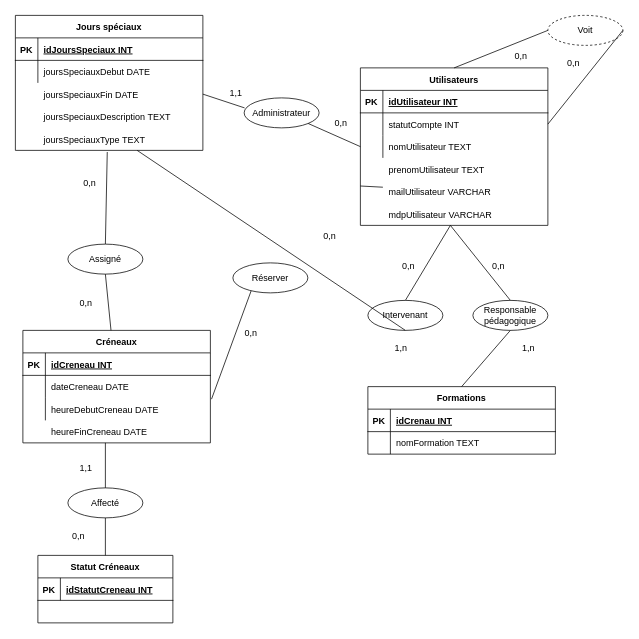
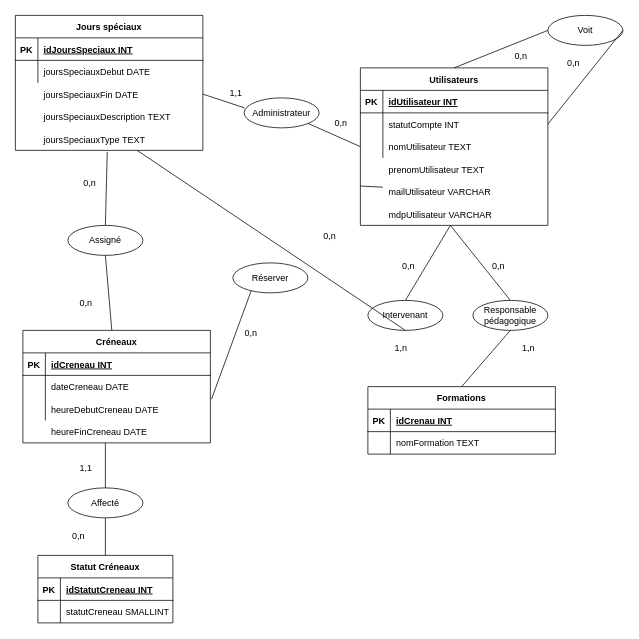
  <mxCell id="0" />
  <mxCell id="1" parent="0" />
  <mxCell id="2" value="Formations" style="shape=table;startSize=30;container=1;collapsible=1;childLayout=tableLayout;fixedRows=1;rowLines=0;fontStyle=1;align=center;resizeLast=1;" parent="1" vertex="1"><mxGeometry x="490" y="515" width="250" height="90" as="geometry" /></mxCell>
  <mxCell id="3" value="" style="shape=partialRectangle;collapsible=0;dropTarget=0;pointerEvents=0;fillColor=none;points=[[0,0.5],[1,0.5]];portConstraint=eastwest;top=0;left=0;right=0;bottom=1;" parent="2" vertex="1"><mxGeometry y="30" width="250" height="30" as="geometry" /></mxCell>
  <mxCell id="4" value="PK" style="shape=partialRectangle;overflow=hidden;connectable=0;fillColor=none;top=0;left=0;bottom=0;right=0;fontStyle=1;" parent="3" vertex="1"><mxGeometry width="30" height="30" as="geometry"><mxRectangle width="30" height="30" as="alternateBounds" /></mxGeometry></mxCell>
  <mxCell id="5" value="idCrenau INT" style="shape=partialRectangle;overflow=hidden;connectable=0;fillColor=none;top=0;left=0;bottom=0;right=0;align=left;spacingLeft=6;fontStyle=5;" parent="3" vertex="1"><mxGeometry x="30" width="220" height="30" as="geometry"><mxRectangle width="220" height="30" as="alternateBounds" /></mxGeometry></mxCell>
  <mxCell id="6" value="" style="shape=partialRectangle;collapsible=0;dropTarget=0;pointerEvents=0;fillColor=none;points=[[0,0.5],[1,0.5]];portConstraint=eastwest;top=0;left=0;right=0;bottom=0;" parent="2" vertex="1"><mxGeometry y="60" width="250" height="30" as="geometry" /></mxCell>
  <mxCell id="7" value="" style="shape=partialRectangle;overflow=hidden;connectable=0;fillColor=none;top=0;left=0;bottom=0;right=0;" parent="6" vertex="1"><mxGeometry width="30" height="30" as="geometry"><mxRectangle width="30" height="30" as="alternateBounds" /></mxGeometry></mxCell>
  <mxCell id="8" value="nomFormation TEXT" style="shape=partialRectangle;overflow=hidden;connectable=0;fillColor=none;top=0;left=0;bottom=0;right=0;align=left;spacingLeft=6;" parent="6" vertex="1"><mxGeometry x="30" width="220" height="30" as="geometry"><mxRectangle width="220" height="30" as="alternateBounds" /></mxGeometry></mxCell>
  <mxCell id="9" value="" style="group" parent="1" vertex="1" connectable="0"><mxGeometry x="30" y="440" width="250" height="210" as="geometry" /></mxCell>
  <mxCell id="10" value="Créneaux" style="shape=table;startSize=30;container=1;collapsible=1;childLayout=tableLayout;fixedRows=1;rowLines=0;fontStyle=1;align=center;resizeLast=1;" parent="9" vertex="1"><mxGeometry width="250" height="150" as="geometry" /></mxCell>
  <mxCell id="11" value="" style="shape=partialRectangle;collapsible=0;dropTarget=0;pointerEvents=0;fillColor=none;points=[[0,0.5],[1,0.5]];portConstraint=eastwest;top=0;left=0;right=0;bottom=1;" parent="10" vertex="1"><mxGeometry y="30" width="250" height="30" as="geometry" /></mxCell>
  <mxCell id="12" value="PK" style="shape=partialRectangle;overflow=hidden;connectable=0;fillColor=none;top=0;left=0;bottom=0;right=0;fontStyle=1;" parent="11" vertex="1"><mxGeometry width="30" height="30" as="geometry"><mxRectangle width="30" height="30" as="alternateBounds" /></mxGeometry></mxCell>
  <mxCell id="13" value="idCreneau INT" style="shape=partialRectangle;overflow=hidden;connectable=0;fillColor=none;top=0;left=0;bottom=0;right=0;align=left;spacingLeft=6;fontStyle=5;" parent="11" vertex="1"><mxGeometry x="30" width="220" height="30" as="geometry"><mxRectangle width="220" height="30" as="alternateBounds" /></mxGeometry></mxCell>
  <mxCell id="14" value="" style="shape=partialRectangle;collapsible=0;dropTarget=0;pointerEvents=0;fillColor=none;points=[[0,0.5],[1,0.5]];portConstraint=eastwest;top=0;left=0;right=0;bottom=0;" parent="10" vertex="1"><mxGeometry y="60" width="250" height="30" as="geometry" /></mxCell>
  <mxCell id="15" value="" style="shape=partialRectangle;overflow=hidden;connectable=0;fillColor=none;top=0;left=0;bottom=0;right=0;" parent="14" vertex="1"><mxGeometry width="30" height="30" as="geometry"><mxRectangle width="30" height="30" as="alternateBounds" /></mxGeometry></mxCell>
  <mxCell id="16" value="dateCreneau DATE" style="shape=partialRectangle;overflow=hidden;connectable=0;fillColor=none;top=0;left=0;bottom=0;right=0;align=left;spacingLeft=6;" parent="14" vertex="1"><mxGeometry x="30" width="220" height="30" as="geometry"><mxRectangle width="220" height="30" as="alternateBounds" /></mxGeometry></mxCell>
  <mxCell id="17" value="" style="shape=partialRectangle;collapsible=0;dropTarget=0;pointerEvents=0;fillColor=none;points=[[0,0.5],[1,0.5]];portConstraint=eastwest;top=0;left=0;right=0;bottom=0;" parent="10" vertex="1"><mxGeometry y="90" width="250" height="30" as="geometry" /></mxCell>
  <mxCell id="18" value="" style="shape=partialRectangle;overflow=hidden;connectable=0;fillColor=none;top=0;left=0;bottom=0;right=0;" parent="17" vertex="1"><mxGeometry width="30" height="30" as="geometry"><mxRectangle width="30" height="30" as="alternateBounds" /></mxGeometry></mxCell>
  <mxCell id="19" value="heureDebutCreneau DATE" style="shape=partialRectangle;overflow=hidden;connectable=0;fillColor=none;top=0;left=0;bottom=0;right=0;align=left;spacingLeft=6;" parent="17" vertex="1"><mxGeometry x="30" width="220" height="30" as="geometry"><mxRectangle width="220" height="30" as="alternateBounds" /></mxGeometry></mxCell>
  <mxCell id="20" value="heureFinCreneau DATE" style="shape=partialRectangle;overflow=hidden;connectable=0;fillColor=none;top=0;left=0;bottom=0;right=0;align=left;spacingLeft=6;" parent="9" vertex="1"><mxGeometry x="30" y="120" width="220" height="30" as="geometry"><mxRectangle width="220" height="30" as="alternateBounds" /></mxGeometry></mxCell>
  <mxCell id="21" value="1,1" style="text;strokeColor=none;fillColor=none;spacingLeft=4;spacingRight=4;overflow=hidden;rotatable=0;points=[[0,0.5],[1,0.5]];portConstraint=eastwest;fontSize=12;" parent="9" vertex="1"><mxGeometry x="70" y="170" width="40" height="30" as="geometry" /></mxCell>
  <mxCell id="22" value="" style="group" parent="1" vertex="1" connectable="0"><mxGeometry x="480" y="90" width="250" height="210" as="geometry" /></mxCell>
  <mxCell id="23" value="Utilisateurs" style="shape=table;startSize=30;container=1;collapsible=1;childLayout=tableLayout;fixedRows=1;rowLines=0;fontStyle=1;align=center;resizeLast=1;" parent="22" vertex="1"><mxGeometry width="250" height="210" as="geometry" /></mxCell>
  <mxCell id="24" value="" style="shape=partialRectangle;collapsible=0;dropTarget=0;pointerEvents=0;fillColor=none;points=[[0,0.5],[1,0.5]];portConstraint=eastwest;top=0;left=0;right=0;bottom=1;" parent="23" vertex="1"><mxGeometry y="30" width="250" height="30" as="geometry" /></mxCell>
  <mxCell id="25" value="PK" style="shape=partialRectangle;overflow=hidden;connectable=0;fillColor=none;top=0;left=0;bottom=0;right=0;fontStyle=1;" parent="24" vertex="1"><mxGeometry width="30" height="30" as="geometry"><mxRectangle width="30" height="30" as="alternateBounds" /></mxGeometry></mxCell>
  <mxCell id="26" value="idUtilisateur INT" style="shape=partialRectangle;overflow=hidden;connectable=0;fillColor=none;top=0;left=0;bottom=0;right=0;align=left;spacingLeft=6;fontStyle=5;" parent="24" vertex="1"><mxGeometry x="30" width="220" height="30" as="geometry"><mxRectangle width="220" height="30" as="alternateBounds" /></mxGeometry></mxCell>
  <mxCell id="27" value="" style="shape=partialRectangle;collapsible=0;dropTarget=0;pointerEvents=0;fillColor=none;points=[[0,0.5],[1,0.5]];portConstraint=eastwest;top=0;left=0;right=0;bottom=0;" parent="23" vertex="1"><mxGeometry y="60" width="250" height="30" as="geometry" /></mxCell>
  <mxCell id="28" value="" style="shape=partialRectangle;overflow=hidden;connectable=0;fillColor=none;top=0;left=0;bottom=0;right=0;" parent="27" vertex="1"><mxGeometry width="30" height="30" as="geometry"><mxRectangle width="30" height="30" as="alternateBounds" /></mxGeometry></mxCell>
  <mxCell id="29" value="statutCompte INT" style="shape=partialRectangle;overflow=hidden;connectable=0;fillColor=none;top=0;left=0;bottom=0;right=0;align=left;spacingLeft=6;" parent="27" vertex="1"><mxGeometry x="30" width="220" height="30" as="geometry"><mxRectangle width="220" height="30" as="alternateBounds" /></mxGeometry></mxCell>
  <mxCell id="30" value="" style="shape=partialRectangle;collapsible=0;dropTarget=0;pointerEvents=0;fillColor=none;points=[[0,0.5],[1,0.5]];portConstraint=eastwest;top=0;left=0;right=0;bottom=0;" parent="23" vertex="1"><mxGeometry y="90" width="250" height="30" as="geometry" /></mxCell>
  <mxCell id="31" value="" style="shape=partialRectangle;overflow=hidden;connectable=0;fillColor=none;top=0;left=0;bottom=0;right=0;" parent="30" vertex="1"><mxGeometry width="30" height="30" as="geometry"><mxRectangle width="30" height="30" as="alternateBounds" /></mxGeometry></mxCell>
  <mxCell id="32" value="nomUtilisateur TEXT" style="shape=partialRectangle;overflow=hidden;connectable=0;fillColor=none;top=0;left=0;bottom=0;right=0;align=left;spacingLeft=6;" parent="30" vertex="1"><mxGeometry x="30" width="220" height="30" as="geometry"><mxRectangle width="220" height="30" as="alternateBounds" /></mxGeometry></mxCell>
  <mxCell id="33" value="prenomUtilisateur TEXT" style="shape=partialRectangle;overflow=hidden;connectable=0;fillColor=none;top=0;left=0;bottom=0;right=0;align=left;spacingLeft=6;" parent="22" vertex="1"><mxGeometry x="30" y="120" width="220" height="30" as="geometry"><mxRectangle width="220" height="30" as="alternateBounds" /></mxGeometry></mxCell>
  <mxCell id="34" value="mailUtilisateur VARCHAR" style="shape=partialRectangle;overflow=hidden;connectable=0;fillColor=none;top=0;left=0;bottom=0;right=0;align=left;spacingLeft=6;" parent="22" vertex="1"><mxGeometry x="30" y="150" width="220" height="30" as="geometry"><mxRectangle width="220" height="30" as="alternateBounds" /></mxGeometry></mxCell>
  <mxCell id="35" value="mdpUtilisateur VARCHAR" style="shape=partialRectangle;overflow=hidden;connectable=0;fillColor=none;top=0;left=0;bottom=0;right=0;align=left;spacingLeft=6;" parent="22" vertex="1"><mxGeometry x="30" y="180" width="220" height="30" as="geometry"><mxRectangle width="220" height="30" as="alternateBounds" /></mxGeometry></mxCell>
  <mxCell id="36" value="Intervenant" style="ellipse;whiteSpace=wrap;html=1;align=center;" parent="1" vertex="1"><mxGeometry x="490" y="400" width="100" height="40" as="geometry" /></mxCell>
  <mxCell id="37" value="&lt;div&gt;Responsable&lt;/div&gt;&lt;div&gt;pédagogique&lt;br&gt;&lt;/div&gt;" style="ellipse;whiteSpace=wrap;html=1;align=center;" parent="1" vertex="1"><mxGeometry x="630" y="400" width="100" height="40" as="geometry" /></mxCell>
  <mxCell id="38" value="" style="endArrow=none;html=1;rounded=0;exitX=0.5;exitY=0;exitDx=0;exitDy=0;" parent="1" source="36" edge="1"><mxGeometry relative="1" as="geometry"><mxPoint x="340" y="400" as="sourcePoint" /><mxPoint x="600" y="300" as="targetPoint" /></mxGeometry></mxCell>
  <mxCell id="39" value="" style="endArrow=none;html=1;rounded=0;exitX=0.5;exitY=1;exitDx=0;exitDy=0;" parent="1" source="36" target="84" edge="1"><mxGeometry relative="1" as="geometry"><mxPoint x="570" y="515" as="sourcePoint" /><mxPoint x="630" y="600" as="targetPoint" /></mxGeometry></mxCell>
  <mxCell id="40" value="0,n" style="text;strokeColor=none;fillColor=none;spacingLeft=4;spacingRight=4;overflow=hidden;rotatable=0;points=[[0,0.5],[1,0.5]];portConstraint=eastwest;fontSize=12;" parent="1" vertex="1"><mxGeometry x="530" y="340" width="40" height="30" as="geometry" /></mxCell>
  <mxCell id="41" value="1,n" style="text;strokeColor=none;fillColor=none;spacingLeft=4;spacingRight=4;overflow=hidden;rotatable=0;points=[[0,0.5],[1,0.5]];portConstraint=eastwest;fontSize=12;" parent="1" vertex="1"><mxGeometry x="520" y="450" width="40" height="30" as="geometry" /></mxCell>
  <mxCell id="42" value="0,n" style="text;strokeColor=none;fillColor=none;spacingLeft=4;spacingRight=4;overflow=hidden;rotatable=0;points=[[0,0.5],[1,0.5]];portConstraint=eastwest;fontSize=12;" parent="1" vertex="1"><mxGeometry x="650" y="340" width="40" height="30" as="geometry" /></mxCell>
  <mxCell id="43" value="" style="endArrow=none;html=1;rounded=0;exitX=0.5;exitY=1;exitDx=0;exitDy=0;entryX=0.5;entryY=0;entryDx=0;entryDy=0;" parent="1" source="37" target="2" edge="1"><mxGeometry relative="1" as="geometry"><mxPoint x="570" y="555" as="sourcePoint" /><mxPoint x="665" y="620" as="targetPoint" /></mxGeometry></mxCell>
  <mxCell id="44" value="" style="endArrow=none;html=1;rounded=0;exitX=0.5;exitY=0;exitDx=0;exitDy=0;" parent="1" source="37" edge="1"><mxGeometry relative="1" as="geometry"><mxPoint x="740" y="555" as="sourcePoint" /><mxPoint x="600" y="300" as="targetPoint" /></mxGeometry></mxCell>
  <mxCell id="45" value="1,n" style="text;strokeColor=none;fillColor=none;spacingLeft=4;spacingRight=4;overflow=hidden;rotatable=0;points=[[0,0.5],[1,0.5]];portConstraint=eastwest;fontSize=12;" parent="1" vertex="1"><mxGeometry x="690" y="450" width="40" height="30" as="geometry" /></mxCell>
- <mxCell id="46" value="Voit" style="ellipse;whiteSpace=wrap;html=1;align=center;dashed=1;" parent="1" vertex="1"><mxGeometry x="730" y="20" width="100" height="40" as="geometry" /></mxCell>
+ <mxCell id="46" value="Voit" style="ellipse;whiteSpace=wrap;html=1;align=center;" parent="1" vertex="1"><mxGeometry x="730" y="20" width="100" height="40" as="geometry" /></mxCell>
  <mxCell id="47" value="" style="endArrow=none;html=1;rounded=0;exitX=1;exitY=0.5;exitDx=0;exitDy=0;entryX=1;entryY=0.5;entryDx=0;entryDy=0;" parent="1" source="27" target="46" edge="1"><mxGeometry relative="1" as="geometry"><mxPoint x="570" y="515" as="sourcePoint" /><mxPoint x="670" y="440" as="targetPoint" /></mxGeometry></mxCell>
  <mxCell id="48" value="" style="endArrow=none;html=1;rounded=0;exitX=0.5;exitY=0;exitDx=0;exitDy=0;entryX=0;entryY=0.5;entryDx=0;entryDy=0;" parent="1" source="23" target="46" edge="1"><mxGeometry relative="1" as="geometry"><mxPoint x="665" y="230" as="sourcePoint" /><mxPoint x="570" y="170" as="targetPoint" /></mxGeometry></mxCell>
  <mxCell id="49" value="0,n" style="text;strokeColor=none;fillColor=none;spacingLeft=4;spacingRight=4;overflow=hidden;rotatable=0;points=[[0,0.5],[1,0.5]];portConstraint=eastwest;fontSize=12;" parent="1" vertex="1"><mxGeometry x="680" y="60" width="40" height="30" as="geometry" /></mxCell>
  <mxCell id="50" value="0,n" style="text;strokeColor=none;fillColor=none;spacingLeft=4;spacingRight=4;overflow=hidden;rotatable=0;points=[[0,0.5],[1,0.5]];portConstraint=eastwest;fontSize=12;" parent="1" vertex="1"><mxGeometry x="750" y="70" width="40" height="30" as="geometry" /></mxCell>
  <mxCell id="51" value="Réserver" style="ellipse;whiteSpace=wrap;html=1;align=center;" parent="1" vertex="1"><mxGeometry x="310" y="350" width="100" height="40" as="geometry" /></mxCell>
  <mxCell id="52" value="" style="endArrow=none;html=1;rounded=0;exitX=0;exitY=0.75;exitDx=0;exitDy=0;" parent="1" source="23" target="34" edge="1"><mxGeometry relative="1" as="geometry"><mxPoint x="540" y="335" as="sourcePoint" /><mxPoint x="484.645" y="184.142" as="targetPoint" /></mxGeometry></mxCell>
  <mxCell id="53" value="" style="endArrow=none;html=1;rounded=0;exitX=0.243;exitY=0.936;exitDx=0;exitDy=0;entryX=1.006;entryY=0.057;entryDx=0;entryDy=0;entryPerimeter=0;exitPerimeter=0;" parent="1" source="51" target="17" edge="1"><mxGeometry relative="1" as="geometry"><mxPoint x="540" y="387.5" as="sourcePoint" /><mxPoint x="320" y="560" as="targetPoint" /></mxGeometry></mxCell>
  <mxCell id="54" value="0,n" style="text;strokeColor=none;fillColor=none;spacingLeft=4;spacingRight=4;overflow=hidden;rotatable=0;points=[[0,0.5],[1,0.5]];portConstraint=eastwest;fontSize=12;" parent="1" vertex="1"><mxGeometry x="425" y="300" width="40" height="30" as="geometry" /></mxCell>
  <mxCell id="55" value="0,n" style="text;strokeColor=none;fillColor=none;spacingLeft=4;spacingRight=4;overflow=hidden;rotatable=0;points=[[0,0.5],[1,0.5]];portConstraint=eastwest;fontSize=12;" parent="1" vertex="1"><mxGeometry x="320" y="430" width="40" height="30" as="geometry" /></mxCell>
  <mxCell id="56" value="Statut Créneaux" style="shape=table;startSize=30;container=1;collapsible=1;childLayout=tableLayout;fixedRows=1;rowLines=0;fontStyle=1;align=center;resizeLast=1;" parent="1" vertex="1"><mxGeometry x="50" y="740" width="180" height="90" as="geometry" /></mxCell>
  <mxCell id="57" value="" style="shape=partialRectangle;collapsible=0;dropTarget=0;pointerEvents=0;fillColor=none;top=0;left=0;bottom=1;right=0;points=[[0,0.5],[1,0.5]];portConstraint=eastwest;" parent="56" vertex="1"><mxGeometry y="30" width="180" height="30" as="geometry" /></mxCell>
  <mxCell id="58" value="PK" style="shape=partialRectangle;connectable=0;fillColor=none;top=0;left=0;bottom=0;right=0;fontStyle=1;overflow=hidden;" parent="57" vertex="1"><mxGeometry width="30" height="30" as="geometry"><mxRectangle width="30" height="30" as="alternateBounds" /></mxGeometry></mxCell>
  <mxCell id="59" value="idStatutCreneau INT" style="shape=partialRectangle;connectable=0;fillColor=none;top=0;left=0;bottom=0;right=0;align=left;spacingLeft=6;fontStyle=5;overflow=hidden;" parent="57" vertex="1"><mxGeometry x="30" width="150" height="30" as="geometry"><mxRectangle width="150" height="30" as="alternateBounds" /></mxGeometry></mxCell>
  <mxCell id="60" value="" style="shape=partialRectangle;collapsible=0;dropTarget=0;pointerEvents=0;fillColor=none;top=0;left=0;bottom=0;right=0;points=[[0,0.5],[1,0.5]];portConstraint=eastwest;" parent="56" vertex="1"><mxGeometry y="60" width="180" height="30" as="geometry" /></mxCell>
  <mxCell id="61" value="" style="shape=partialRectangle;connectable=0;fillColor=none;top=0;left=0;bottom=0;right=0;editable=1;overflow=hidden;" parent="60" vertex="1"><mxGeometry width="30" height="30" as="geometry"><mxRectangle width="30" height="30" as="alternateBounds" /></mxGeometry></mxCell>
+ <mxCell id="62" value="statutCreneau SMALLINT" style="shape=partialRectangle;connectable=0;fillColor=none;top=0;left=0;bottom=0;right=0;align=left;spacingLeft=6;overflow=hidden;" parent="60" vertex="1"><mxGeometry x="30" width="150" height="30" as="geometry"><mxRectangle width="150" height="30" as="alternateBounds" /></mxGeometry></mxCell>
  <mxCell id="63" value="Affecté" style="ellipse;whiteSpace=wrap;html=1;align=center;" parent="1" vertex="1"><mxGeometry x="90" y="650" width="100" height="40" as="geometry" /></mxCell>
  <mxCell id="64" value="" style="endArrow=none;html=1;rounded=0;exitX=0.5;exitY=0;exitDx=0;exitDy=0;" parent="1" source="63" edge="1"><mxGeometry relative="1" as="geometry"><mxPoint x="404.3" y="467.44" as="sourcePoint" /><mxPoint x="140" y="590" as="targetPoint" /></mxGeometry></mxCell>
  <mxCell id="65" value="" style="endArrow=none;html=1;rounded=0;exitX=0.5;exitY=1;exitDx=0;exitDy=0;" parent="1" source="63" target="56" edge="1"><mxGeometry relative="1" as="geometry"><mxPoint x="414.3" y="477.44" as="sourcePoint" /><mxPoint x="341.5" y="561.71" as="targetPoint" /></mxGeometry></mxCell>
  <mxCell id="66" value="0,n" style="text;strokeColor=none;fillColor=none;spacingLeft=4;spacingRight=4;overflow=hidden;rotatable=0;points=[[0,0.5],[1,0.5]];portConstraint=eastwest;fontSize=12;" parent="1" vertex="1"><mxGeometry x="90" y="700" width="40" height="30" as="geometry" /></mxCell>
  <mxCell id="67" value="" style="group" vertex="1" connectable="0" parent="1"><mxGeometry x="20" y="20" width="250" height="180" as="geometry" /></mxCell>
  <mxCell id="68" value="Jours spéciaux" style="shape=table;startSize=30;container=1;collapsible=1;childLayout=tableLayout;fixedRows=1;rowLines=0;fontStyle=1;align=center;resizeLast=1;" parent="67" vertex="1"><mxGeometry width="250" height="180" as="geometry" /></mxCell>
  <mxCell id="69" value="" style="shape=partialRectangle;collapsible=0;dropTarget=0;pointerEvents=0;fillColor=none;points=[[0,0.5],[1,0.5]];portConstraint=eastwest;top=0;left=0;right=0;bottom=1;" parent="68" vertex="1"><mxGeometry y="30" width="250" height="30" as="geometry" /></mxCell>
  <mxCell id="70" value="PK" style="shape=partialRectangle;overflow=hidden;connectable=0;fillColor=none;top=0;left=0;bottom=0;right=0;fontStyle=1;" parent="69" vertex="1"><mxGeometry width="30" height="30" as="geometry"><mxRectangle width="30" height="30" as="alternateBounds" /></mxGeometry></mxCell>
  <mxCell id="71" value="idJoursSpeciaux INT" style="shape=partialRectangle;overflow=hidden;connectable=0;fillColor=none;top=0;left=0;bottom=0;right=0;align=left;spacingLeft=6;fontStyle=5;" parent="69" vertex="1"><mxGeometry x="30" width="220" height="30" as="geometry"><mxRectangle width="220" height="30" as="alternateBounds" /></mxGeometry></mxCell>
  <mxCell id="72" value="" style="shape=partialRectangle;collapsible=0;dropTarget=0;pointerEvents=0;fillColor=none;points=[[0,0.5],[1,0.5]];portConstraint=eastwest;top=0;left=0;right=0;bottom=0;" parent="68" vertex="1"><mxGeometry y="60" width="250" height="30" as="geometry" /></mxCell>
  <mxCell id="73" value="" style="shape=partialRectangle;overflow=hidden;connectable=0;fillColor=none;top=0;left=0;bottom=0;right=0;" parent="72" vertex="1"><mxGeometry width="30" height="30" as="geometry"><mxRectangle width="30" height="30" as="alternateBounds" /></mxGeometry></mxCell>
  <mxCell id="74" value="joursSpeciauxDebut DATE" style="shape=partialRectangle;overflow=hidden;connectable=0;fillColor=none;top=0;left=0;bottom=0;right=0;align=left;spacingLeft=6;" parent="72" vertex="1"><mxGeometry x="30" width="220" height="30" as="geometry"><mxRectangle width="220" height="30" as="alternateBounds" /></mxGeometry></mxCell>
  <mxCell id="75" value="" style="group" vertex="1" connectable="0" parent="67"><mxGeometry y="90" width="250" height="90" as="geometry" /></mxCell>
  <mxCell id="76" value="" style="shape=partialRectangle;collapsible=0;dropTarget=0;pointerEvents=0;fillColor=none;points=[[0,0.5],[1,0.5]];portConstraint=eastwest;top=0;left=0;right=0;bottom=0;" parent="75" vertex="1"><mxGeometry width="250" height="30" as="geometry" /></mxCell>
  <mxCell id="77" value="" style="shape=partialRectangle;overflow=hidden;connectable=0;fillColor=none;top=0;left=0;bottom=0;right=0;" parent="76" vertex="1"><mxGeometry width="30" height="30" as="geometry"><mxRectangle width="30" height="30" as="alternateBounds" /></mxGeometry></mxCell>
  <mxCell id="78" value="joursSpeciauxFin DATE" style="shape=partialRectangle;overflow=hidden;connectable=0;fillColor=none;top=0;left=0;bottom=0;right=0;align=left;spacingLeft=6;" parent="76" vertex="1"><mxGeometry x="30" width="220" height="30" as="geometry"><mxRectangle width="220" height="30" as="alternateBounds" /></mxGeometry></mxCell>
  <mxCell id="79" value="" style="shape=partialRectangle;collapsible=0;dropTarget=0;pointerEvents=0;fillColor=none;points=[[0,0.5],[1,0.5]];portConstraint=eastwest;top=0;left=0;right=0;bottom=0;" parent="75" vertex="1"><mxGeometry y="30" width="250" height="30" as="geometry" /></mxCell>
  <mxCell id="80" value="" style="shape=partialRectangle;overflow=hidden;connectable=0;fillColor=none;top=0;left=0;bottom=0;right=0;" parent="79" vertex="1"><mxGeometry width="30" height="30" as="geometry"><mxRectangle width="30" height="30" as="alternateBounds" /></mxGeometry></mxCell>
  <mxCell id="81" value="joursSpeciauxDescription TEXT" style="shape=partialRectangle;overflow=hidden;connectable=0;fillColor=none;top=0;left=0;bottom=0;right=0;align=left;spacingLeft=6;" parent="79" vertex="1"><mxGeometry x="30" width="220" height="30" as="geometry"><mxRectangle width="220" height="30" as="alternateBounds" /></mxGeometry></mxCell>
  <mxCell id="82" value="" style="shape=partialRectangle;collapsible=0;dropTarget=0;pointerEvents=0;fillColor=none;points=[[0,0.5],[1,0.5]];portConstraint=eastwest;top=0;left=0;right=0;bottom=0;" parent="75" vertex="1"><mxGeometry y="60" width="250" height="30" as="geometry" /></mxCell>
  <mxCell id="83" value="" style="shape=partialRectangle;overflow=hidden;connectable=0;fillColor=none;top=0;left=0;bottom=0;right=0;" parent="82" vertex="1"><mxGeometry width="30" height="30" as="geometry"><mxRectangle width="30" height="30" as="alternateBounds" /></mxGeometry></mxCell>
  <mxCell id="84" value="joursSpeciauxType TEXT" style="shape=partialRectangle;overflow=hidden;connectable=0;fillColor=none;top=0;left=0;bottom=0;right=0;align=left;spacingLeft=6;" parent="82" vertex="1"><mxGeometry x="30" width="220" height="30" as="geometry"><mxRectangle width="220" height="30" as="alternateBounds" /></mxGeometry></mxCell>
  <mxCell id="85" value="" style="endArrow=none;html=1;rounded=0;exitX=0.5;exitY=0;exitDx=0;exitDy=0;startArrow=none;entryX=0.49;entryY=1.073;entryDx=0;entryDy=0;entryPerimeter=0;" edge="1" parent="1" source="86" target="82"><mxGeometry relative="1" as="geometry"><mxPoint x="210" y="370" as="sourcePoint" /><mxPoint x="240" y="310" as="targetPoint" /></mxGeometry></mxCell>
- <mxCell id="86" value="Assigné" style="ellipse;whiteSpace=wrap;html=1;align=center;" vertex="1" parent="1"><mxGeometry x="90" y="325" width="100" height="40" as="geometry" /></mxCell>
+ <mxCell id="86" value="Assigné" style="ellipse;whiteSpace=wrap;html=1;align=center;" vertex="1" parent="1"><mxGeometry x="90" y="300" width="100" height="40" as="geometry" /></mxCell>
  <mxCell id="87" value="" style="endArrow=none;html=1;rounded=0;exitX=0.5;exitY=1;exitDx=0;exitDy=0;" edge="1" parent="1" source="86" target="10"><mxGeometry relative="1" as="geometry"><mxPoint x="210" y="370" as="sourcePoint" /><mxPoint x="240" y="310" as="targetPoint" /></mxGeometry></mxCell>
  <mxCell id="88" value="0,n" style="text;strokeColor=none;fillColor=none;spacingLeft=4;spacingRight=4;overflow=hidden;rotatable=0;points=[[0,0.5],[1,0.5]];portConstraint=eastwest;fontSize=12;" vertex="1" parent="1"><mxGeometry x="105" y="230" width="40" height="30" as="geometry" /></mxCell>
  <mxCell id="89" value="0,n" style="text;strokeColor=none;fillColor=none;spacingLeft=4;spacingRight=4;overflow=hidden;rotatable=0;points=[[0,0.5],[1,0.5]];portConstraint=eastwest;fontSize=12;" vertex="1" parent="1"><mxGeometry x="100" y="390" width="40" height="30" as="geometry" /></mxCell>
  <mxCell id="90" value="Administrateur" style="ellipse;whiteSpace=wrap;html=1;align=center;" vertex="1" parent="1"><mxGeometry x="325" y="130" width="100" height="40" as="geometry" /></mxCell>
  <mxCell id="91" value="" style="endArrow=none;html=1;rounded=0;exitX=0;exitY=0.5;exitDx=0;exitDy=0;entryX=1;entryY=1;entryDx=0;entryDy=0;" edge="1" parent="1" source="30" target="90"><mxGeometry relative="1" as="geometry"><mxPoint x="490" y="257.5" as="sourcePoint" /><mxPoint x="388.26" y="361.381" as="targetPoint" /></mxGeometry></mxCell>
  <mxCell id="92" value="" style="endArrow=none;html=1;rounded=0;exitX=1;exitY=0.5;exitDx=0;exitDy=0;entryX=0.006;entryY=0.334;entryDx=0;entryDy=0;entryPerimeter=0;" edge="1" parent="1" source="76" target="90"><mxGeometry relative="1" as="geometry"><mxPoint x="500" y="267.5" as="sourcePoint" /><mxPoint x="398.26" y="371.381" as="targetPoint" /></mxGeometry></mxCell>
  <mxCell id="93" value="0,n" style="text;strokeColor=none;fillColor=none;spacingLeft=4;spacingRight=4;overflow=hidden;rotatable=0;points=[[0,0.5],[1,0.5]];portConstraint=eastwest;fontSize=12;" vertex="1" parent="1"><mxGeometry x="440" y="150" width="40" height="30" as="geometry" /></mxCell>
  <mxCell id="94" value="1,1" style="text;strokeColor=none;fillColor=none;spacingLeft=4;spacingRight=4;overflow=hidden;rotatable=0;points=[[0,0.5],[1,0.5]];portConstraint=eastwest;fontSize=12;" vertex="1" parent="1"><mxGeometry x="300" y="110" width="40" height="30" as="geometry" /></mxCell>
